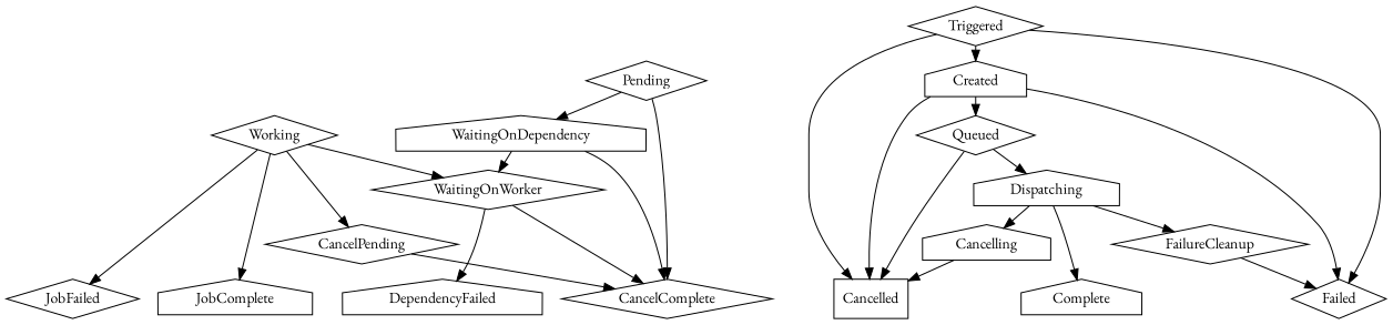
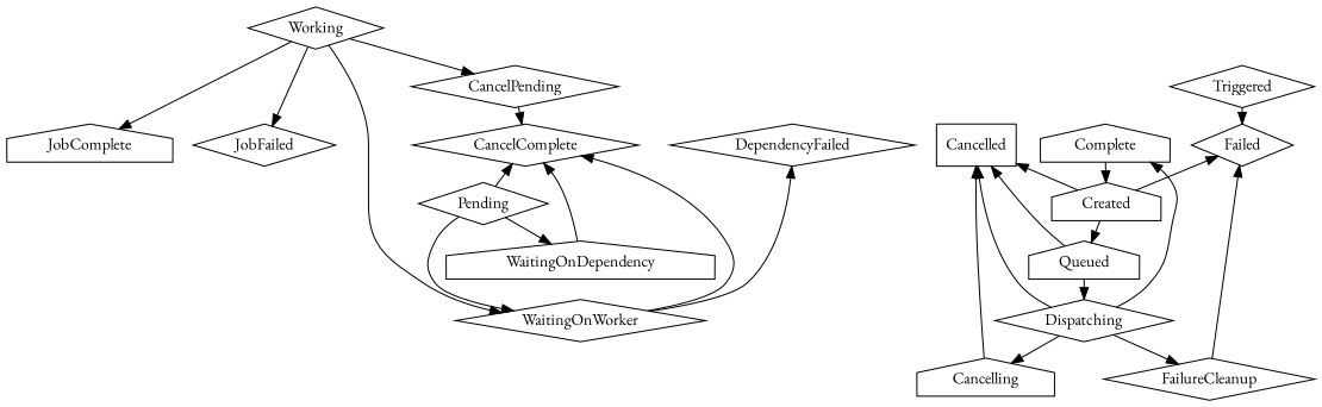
  digraph {
    fontname="EB Garamond"
    ranksep=0.2
    node [fontname="EB Garamond" shape=diamond]
    edge [fontname="EB Garamond"]
    JobComplete [shape=house]
    JobFailed
-   DependencyFailed [shape=house]
+   DependencyFailed
    CancelComplete
    Created [shape=house]
    Pending
-   Dispatching [shape=house]
+   Dispatching
    WaitingOnWorker
    FailureCleanup
    Cancelling [shape=house]
    Complete [shape=house]
    Failed
    Cancelled [shape=box]
-   Queued
+   Queued [shape=house]
    WaitingOnDependency [shape=house]
    Triggered
    Working
    CancelPending
    subgraph sub_1 {
      rank=same
      JobComplete
      JobFailed
      DependencyFailed
      CancelComplete
    }
    subgraph sub_2 {
      rank=same
      Created
      Pending
    }
    subgraph sub_3 {
      rank=same
      Dispatching
      WaitingOnWorker
    }
    subgraph sub_4 {
      rank=same
      FailureCleanup
      Cancelling
    }
    subgraph sub_5 {
      rank=same
      Complete
      Failed
      Cancelled
    }
    subgraph sub_6 {
      rank=same
      JobComplete
      Complete
    }
    Created -> Failed
    Created -> Cancelled
    Created -> Queued
    Pending -> CancelComplete
    Pending -> WaitingOnDependency
    Dispatching -> FailureCleanup
    Dispatching -> Cancelling
    Dispatching -> Complete
    WaitingOnWorker -> DependencyFailed
    WaitingOnWorker -> CancelComplete
    FailureCleanup -> Failed
    Cancelling -> Cancelled
    Queued -> Dispatching
    Queued -> Cancelled
    WaitingOnDependency -> CancelComplete
-   WaitingOnDependency -> WaitingOnWorker
-   Triggered -> Created
+   Pending -> WaitingOnWorker
+   Complete -> Created
    Triggered -> Failed
-   Triggered -> Cancelled
+   Dispatching -> Cancelled
    Working -> JobComplete
    Working -> JobFailed
    Working -> WaitingOnWorker
    Working -> CancelPending
    CancelPending -> CancelComplete
  }
